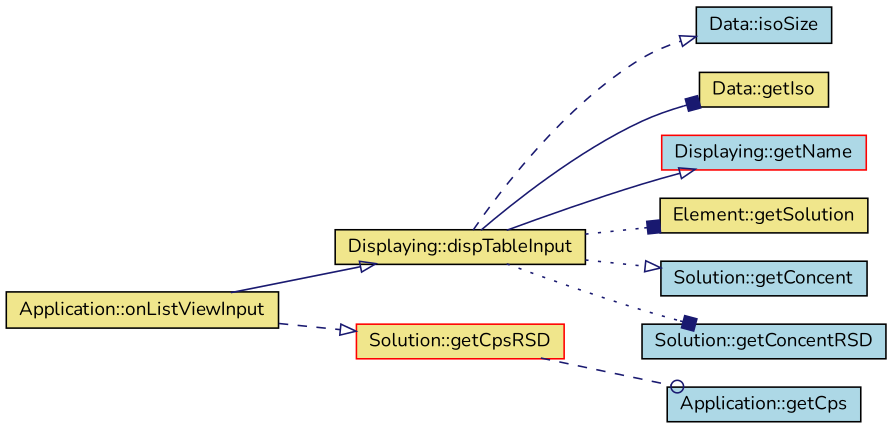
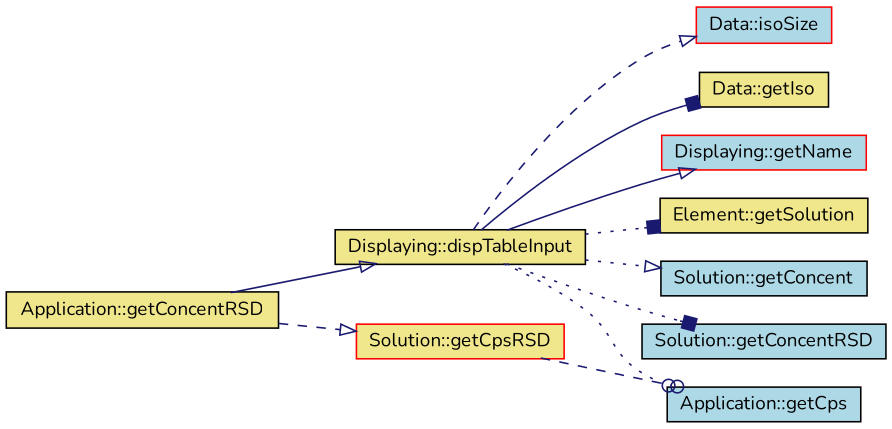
  digraph {
    fontname=Nunito
    rankdir=LR
    node [color=black fillcolor=khaki fontname=Nunito fontsize=12 shape=record style=filled]
    edge [arrowhead=onormal color=midnightblue fontname=Nunito fontsize=12 labelfontname=Helvetica labelfontsize=12 style=dotted]
-   n1 [fontcolor=black height=0.2 label="Application::onListViewInput" width=0.4]
+   n1 [fontcolor=black height=0.2 label="Application::getConcentRSD" width=0.4]
    n2 [height=0.2 label="Displaying::dispTableInput" width=0.4]
    n3 [color=red height=0.2 label="Solution::getCpsRSD" width=0.4]
-   n4 [fillcolor=lightblue height=0.2 label="Data::isoSize" width=0.4]
+   n4 [color=red fillcolor=lightblue height=0.2 label="Data::isoSize" width=0.4]
    n5 [height=0.2 label="Data::getIso" width=0.4]
    n6 [color=red fillcolor=lightblue height=0.2 label="Displaying::getName" width=0.4]
    n7 [height=0.2 label="Element::getSolution" width=0.4]
    n8 [fillcolor=lightblue height=0.2 label="Application::getCps" width=0.4]
    n9 [fillcolor=lightblue height=0.2 label="Solution::getConcent" width=0.4]
    n10 [fillcolor=lightblue height=0.2 label="Solution::getConcentRSD" width=0.4]
    n1 -> n2 [style=solid]
    n1 -> n3 [style=dashed]
    n2 -> n4 [style=dashed]
    n2 -> n5 [arrowhead=box style=solid]
    n2 -> n6 [style=solid]
    n2 -> n7 [arrowhead=box]
+   n2 -> n8 [arrowhead=odot]
    n2 -> n9
    n2 -> n10 [arrowhead=box]
    n3 -> n8 [arrowhead=odot style=dashed]
  }
